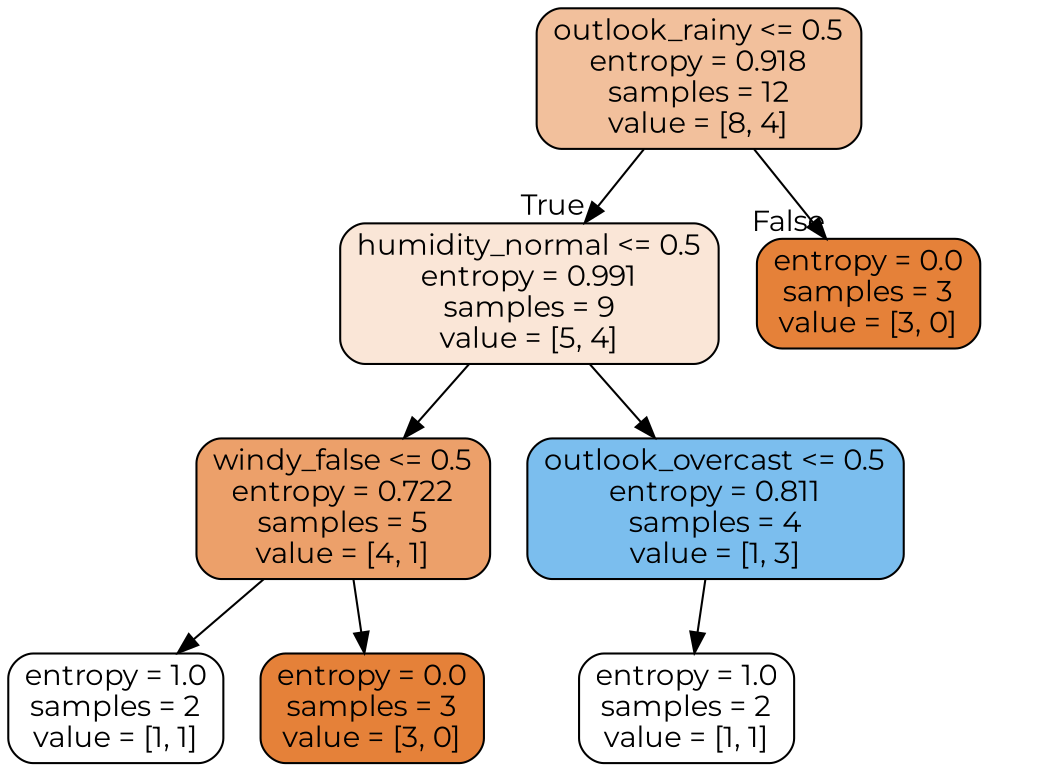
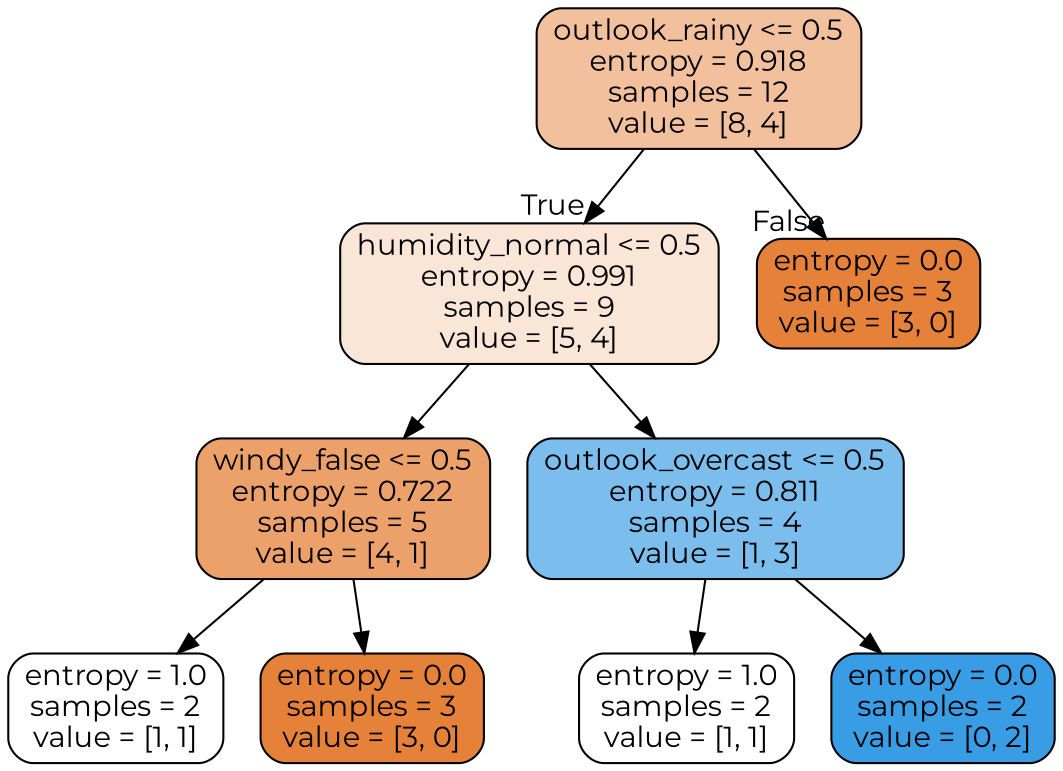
  digraph {
    fontname=Montserrat
    node [color=black fillcolor="#e58139" fontname=Montserrat shape=box style="filled, rounded"]
    edge [fontname=Montserrat]
    n1 [fillcolor="#f2c09c" label="outlook_rainy <= 0.5\nentropy = 0.918\nsamples = 12\nvalue = [8, 4]"]
    n2 [fillcolor="#fae6d7" label="humidity_normal <= 0.5\nentropy = 0.991\nsamples = 9\nvalue = [5, 4]"]
    n3 [label="entropy = 0.0\nsamples = 3\nvalue = [3, 0]"]
    n4 [fillcolor="#eca06a" label="windy_false <= 0.5\nentropy = 0.722\nsamples = 5\nvalue = [4, 1]"]
    n5 [fillcolor="#7bbeee" label="outlook_overcast <= 0.5\nentropy = 0.811\nsamples = 4\nvalue = [1, 3]"]
    n6 [fillcolor="#ffffff" label="entropy = 1.0\nsamples = 2\nvalue = [1, 1]"]
    n7 [label="entropy = 0.0\nsamples = 3\nvalue = [3, 0]"]
    n8 [fillcolor="#ffffff" label="entropy = 1.0\nsamples = 2\nvalue = [1, 1]"]
+   n9 [fillcolor="#399de5" label="entropy = 0.0\nsamples = 2\nvalue = [0, 2]"]
    n1 -> n2 [headlabel=True labelangle=45 labeldistance=2.5]
    n1 -> n3 [headlabel=False labelangle=-45 labeldistance=2.5]
    n2 -> n4
    n2 -> n5
    n4 -> n6
    n4 -> n7
    n5 -> n8
+   n5 -> n9
  }
